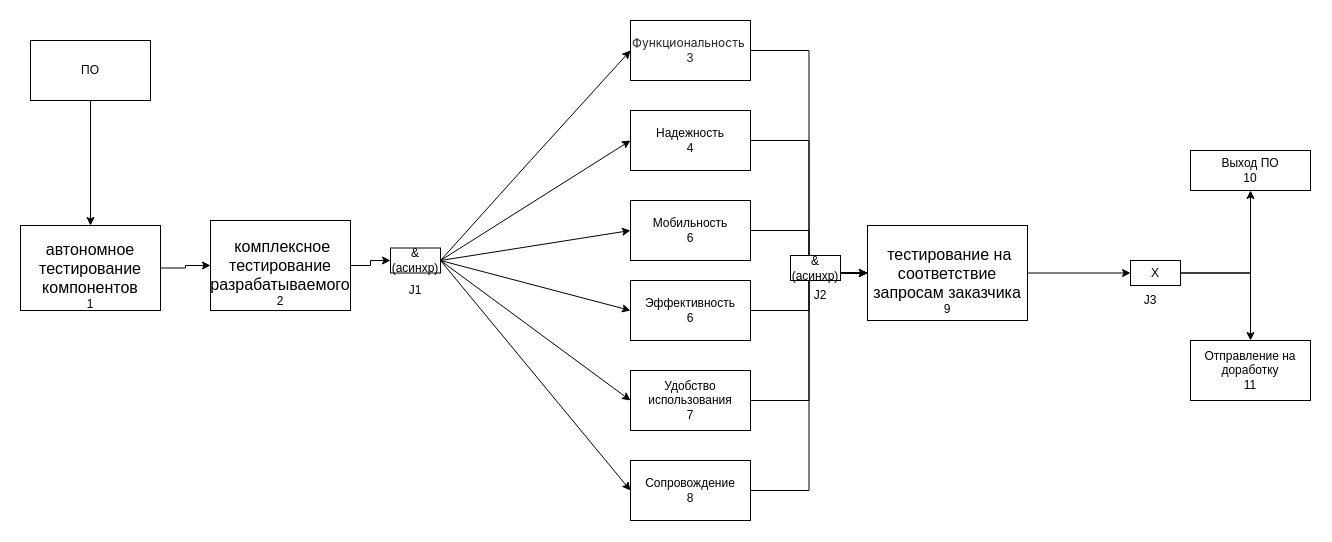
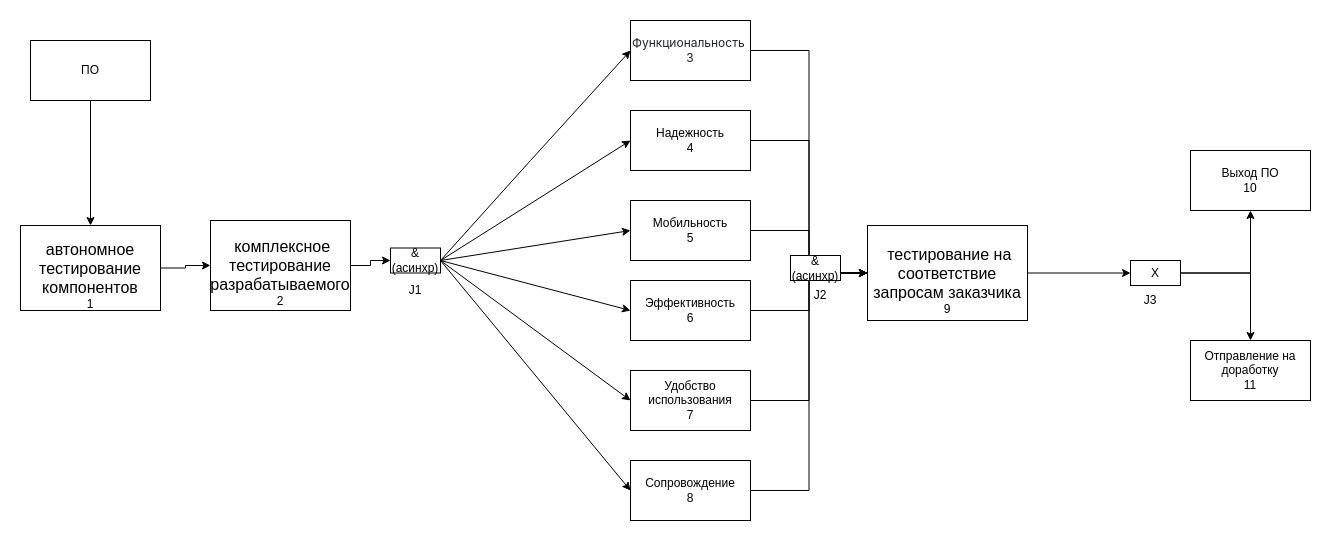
  <mxCell id="0" />
  <mxCell id="1" parent="0" />
  <mxCell id="2" style="edgeStyle=orthogonalEdgeStyle;rounded=0;orthogonalLoop=1;jettySize=auto;html=1;entryX=0.5;entryY=0;entryDx=0;entryDy=0;" parent="1" source="3" target="5" edge="1"><mxGeometry relative="1" as="geometry" /></mxCell>
  <mxCell id="3" value="ПО" style="rounded=0;whiteSpace=wrap;html=1;" parent="1" vertex="1"><mxGeometry x="30" y="40" width="120" height="60" as="geometry" /></mxCell>
  <mxCell id="4" style="edgeStyle=orthogonalEdgeStyle;rounded=0;orthogonalLoop=1;jettySize=auto;html=1;fontSize=12;" parent="1" source="5" target="7" edge="1"><mxGeometry relative="1" as="geometry" /></mxCell>
  <mxCell id="5" value="&lt;br&gt;&lt;span style=&quot;color: rgb(0, 0, 0); font-family: Arial, sans-serif; font-size: 16px; font-style: normal; font-variant-ligatures: normal; font-variant-caps: normal; font-weight: 400; letter-spacing: normal; orphans: 2; text-align: justify; text-indent: 0px; text-transform: none; widows: 2; word-spacing: 0px; -webkit-text-stroke-width: 0px; text-decoration-thickness: initial; text-decoration-style: initial; text-decoration-color: initial; float: none; display: inline !important;&quot;&gt;автономное тестирование компонентов&lt;br&gt;&lt;/span&gt;1&lt;br&gt;" style="rounded=0;whiteSpace=wrap;html=1;" parent="1" vertex="1"><mxGeometry x="20" y="225" width="140" height="85" as="geometry" /></mxCell>
  <mxCell id="6" style="edgeStyle=orthogonalEdgeStyle;rounded=0;orthogonalLoop=1;jettySize=auto;html=1;entryX=0;entryY=0.5;entryDx=0;entryDy=0;" parent="1" source="7" target="29" edge="1"><mxGeometry relative="1" as="geometry" /></mxCell>
  <mxCell id="7" value="&lt;br&gt;&lt;span style=&quot;color: rgb(0, 0, 0); font-family: Arial, sans-serif; font-size: 16px; font-style: normal; font-variant-ligatures: normal; font-variant-caps: normal; font-weight: 400; letter-spacing: normal; orphans: 2; text-align: justify; text-indent: 0px; text-transform: none; widows: 2; word-spacing: 0px; -webkit-text-stroke-width: 0px; text-decoration-thickness: initial; text-decoration-style: initial; text-decoration-color: initial; float: none; display: inline !important;&quot;&gt;&lt;span&gt;&amp;nbsp;&lt;/span&gt;комплексное тестирование разрабатываемого&lt;br&gt;&lt;/span&gt;2&lt;br&gt;" style="rounded=0;whiteSpace=wrap;html=1;" parent="1" vertex="1"><mxGeometry x="210" y="220" width="140" height="90" as="geometry" /></mxCell>
  <mxCell id="8" style="edgeStyle=orthogonalEdgeStyle;rounded=0;orthogonalLoop=1;jettySize=auto;html=1;entryX=0;entryY=0.5;entryDx=0;entryDy=0;fontSize=12;" parent="1" source="9" target="21" edge="1"><mxGeometry relative="1" as="geometry" /></mxCell>
  <mxCell id="9" value="&lt;font style=&quot;font-size: 12px;&quot;&gt;&lt;span style=&quot;box-sizing: border-box; color: rgb(33, 37, 41); font-family: -apple-system, BlinkMacSystemFont, &amp;quot;Segoe UI&amp;quot;, Roboto, &amp;quot;Helvetica Neue&amp;quot;, Arial, sans-serif, &amp;quot;Apple Color Emoji&amp;quot;, &amp;quot;Segoe UI Emoji&amp;quot;, &amp;quot;Segoe UI Symbol&amp;quot;; text-align: left; background-color: rgb(255, 255, 255);&quot;&gt;Функциональность&lt;/span&gt;&lt;span style=&quot;color: rgb(33, 37, 41); font-family: -apple-system, BlinkMacSystemFont, &amp;quot;Segoe UI&amp;quot;, Roboto, &amp;quot;Helvetica Neue&amp;quot;, Arial, sans-serif, &amp;quot;Apple Color Emoji&amp;quot;, &amp;quot;Segoe UI Emoji&amp;quot;, &amp;quot;Segoe UI Symbol&amp;quot;; text-align: left; background-color: rgb(255, 255, 255);&quot;&gt;&amp;nbsp;&lt;br&gt;3&lt;br&gt;&lt;/span&gt;&lt;/font&gt;" style="rounded=0;whiteSpace=wrap;html=1;" parent="1" vertex="1"><mxGeometry x="630" y="20" width="120" height="60" as="geometry" /></mxCell>
  <mxCell id="10" style="edgeStyle=orthogonalEdgeStyle;rounded=0;orthogonalLoop=1;jettySize=auto;html=1;fontSize=12;entryX=0;entryY=0.5;entryDx=0;entryDy=0;" parent="1" source="11" target="21" edge="1"><mxGeometry relative="1" as="geometry"><mxPoint x="780" y="140" as="targetPoint" /></mxGeometry></mxCell>
  <mxCell id="11" value="Надежность&lt;br&gt;4" style="rounded=0;whiteSpace=wrap;html=1;" parent="1" vertex="1"><mxGeometry x="630" y="110" width="120" height="60" as="geometry" /></mxCell>
  <mxCell id="12" style="edgeStyle=orthogonalEdgeStyle;rounded=0;orthogonalLoop=1;jettySize=auto;html=1;fontSize=12;entryX=0;entryY=0.5;entryDx=0;entryDy=0;" parent="1" source="13" target="21" edge="1"><mxGeometry relative="1" as="geometry"><mxPoint x="780" y="230" as="targetPoint" /></mxGeometry></mxCell>
- <mxCell id="13" value="Мобильность&lt;br&gt;6" style="rounded=0;whiteSpace=wrap;html=1;" parent="1" vertex="1"><mxGeometry x="630" y="200" width="120" height="60" as="geometry" /></mxCell>
+ <mxCell id="13" value="Мобильность&lt;br&gt;5" style="rounded=0;whiteSpace=wrap;html=1;" parent="1" vertex="1"><mxGeometry x="630" y="200" width="120" height="60" as="geometry" /></mxCell>
  <mxCell id="14" style="edgeStyle=orthogonalEdgeStyle;rounded=0;orthogonalLoop=1;jettySize=auto;html=1;entryX=0;entryY=0.5;entryDx=0;entryDy=0;fontSize=12;" parent="1" source="15" target="21" edge="1"><mxGeometry relative="1" as="geometry" /></mxCell>
  <mxCell id="15" value="Эффективность&lt;br&gt;6" style="rounded=0;whiteSpace=wrap;html=1;" parent="1" vertex="1"><mxGeometry x="630" y="280" width="120" height="60" as="geometry" /></mxCell>
  <mxCell id="16" style="edgeStyle=orthogonalEdgeStyle;rounded=0;orthogonalLoop=1;jettySize=auto;html=1;fontSize=12;entryX=0;entryY=0.5;entryDx=0;entryDy=0;endArrow=none;" parent="1" source="17" target="21" edge="1"><mxGeometry relative="1" as="geometry"><mxPoint x="780" y="400" as="targetPoint" /></mxGeometry></mxCell>
  <mxCell id="17" value="Удобство использования&lt;br&gt;7" style="rounded=0;whiteSpace=wrap;html=1;" parent="1" vertex="1"><mxGeometry x="630" y="370" width="120" height="60" as="geometry" /></mxCell>
  <mxCell id="18" style="edgeStyle=orthogonalEdgeStyle;rounded=0;orthogonalLoop=1;jettySize=auto;html=1;entryX=0;entryY=0.5;entryDx=0;entryDy=0;fontSize=12;" parent="1" source="19" target="21" edge="1"><mxGeometry relative="1" as="geometry" /></mxCell>
  <mxCell id="19" value="Сопровождение&lt;br&gt;8" style="rounded=0;whiteSpace=wrap;html=1;" parent="1" vertex="1"><mxGeometry x="630" y="460" width="120" height="60" as="geometry" /></mxCell>
  <mxCell id="20" style="edgeStyle=orthogonalEdgeStyle;rounded=0;orthogonalLoop=1;jettySize=auto;html=1;" edge="1" parent="1" source="21"><mxGeometry relative="1" as="geometry"><mxPoint x="1130" y="272.5" as="targetPoint" /></mxGeometry></mxCell>
  <mxCell id="21" value="&lt;br&gt;&lt;span style=&quot;color: rgb(0, 0, 0); font-family: Arial, sans-serif; font-size: 16px; font-style: normal; font-variant-ligatures: normal; font-variant-caps: normal; font-weight: 400; letter-spacing: normal; orphans: 2; text-align: justify; text-indent: 0px; text-transform: none; widows: 2; word-spacing: 0px; -webkit-text-stroke-width: 0px; text-decoration-thickness: initial; text-decoration-style: initial; text-decoration-color: initial; float: none; display: inline !important;&quot;&gt;&amp;nbsp;тестирование на соответствие запросам заказчика&lt;br&gt;&lt;/span&gt;9" style="rounded=0;whiteSpace=wrap;html=1;" parent="1" vertex="1"><mxGeometry x="867" y="225" width="160" height="95" as="geometry" /></mxCell>
  <mxCell id="22" value="" style="endArrow=classic;html=1;rounded=0;fontSize=12;entryX=0;entryY=0.5;entryDx=0;entryDy=0;exitX=1;exitY=0.5;exitDx=0;exitDy=0;" parent="1" source="29" target="13" edge="1"><mxGeometry relative="1" as="geometry"><mxPoint x="420" y="350" as="sourcePoint" /><mxPoint x="660" y="260" as="targetPoint" /></mxGeometry></mxCell>
  <mxCell id="23" value="" style="endArrow=classic;html=1;rounded=0;fontSize=12;entryX=0;entryY=0.5;entryDx=0;entryDy=0;exitX=1;exitY=0.5;exitDx=0;exitDy=0;" parent="1" source="29" target="15" edge="1"><mxGeometry relative="1" as="geometry"><mxPoint x="420" y="350" as="sourcePoint" /><mxPoint x="660" y="260" as="targetPoint" /></mxGeometry></mxCell>
  <mxCell id="24" value="" style="endArrow=classic;html=1;rounded=0;fontSize=12;entryX=0;entryY=0.5;entryDx=0;entryDy=0;exitX=1;exitY=0.5;exitDx=0;exitDy=0;" parent="1" source="29" target="17" edge="1"><mxGeometry relative="1" as="geometry"><mxPoint x="470" y="260" as="sourcePoint" /><mxPoint x="640" y="320" as="targetPoint" /></mxGeometry></mxCell>
  <mxCell id="25" value="" style="endArrow=classic;html=1;rounded=0;fontSize=12;entryX=0;entryY=0.5;entryDx=0;entryDy=0;exitX=1;exitY=0.5;exitDx=0;exitDy=0;" parent="1" source="29" target="9" edge="1"><mxGeometry relative="1" as="geometry"><mxPoint x="420" y="350" as="sourcePoint" /><mxPoint x="650" y="330" as="targetPoint" /><Array as="points"><mxPoint x="530" y="160" /></Array></mxGeometry></mxCell>
  <mxCell id="26" value="" style="endArrow=classic;html=1;rounded=0;fontSize=12;entryX=0;entryY=0.5;entryDx=0;entryDy=0;exitX=1;exitY=0.5;exitDx=0;exitDy=0;" parent="1" source="29" target="11" edge="1"><mxGeometry relative="1" as="geometry"><mxPoint x="470" y="260" as="sourcePoint" /><mxPoint x="660" y="340" as="targetPoint" /></mxGeometry></mxCell>
  <mxCell id="27" value="" style="endArrow=classic;html=1;rounded=0;fontSize=12;entryX=0;entryY=0.5;entryDx=0;entryDy=0;exitX=1;exitY=0.5;exitDx=0;exitDy=0;" parent="1" source="29" target="19" edge="1"><mxGeometry relative="1" as="geometry"><mxPoint x="420" y="350" as="sourcePoint" /><mxPoint x="670" y="350" as="targetPoint" /></mxGeometry></mxCell>
  <mxCell id="28" value="&amp;amp; (асинхр)" style="rounded=0;whiteSpace=wrap;html=1;" parent="1" vertex="1"><mxGeometry x="790" y="255" width="50" height="25" as="geometry" /></mxCell>
  <mxCell id="29" value="&amp;amp; (асинхр)" style="rounded=0;whiteSpace=wrap;html=1;" parent="1" vertex="1"><mxGeometry x="390" y="247.5" width="50" height="25" as="geometry" /></mxCell>
  <mxCell id="30" value="J1" style="text;html=1;strokeColor=none;fillColor=none;align=center;verticalAlign=middle;whiteSpace=wrap;rounded=0;" vertex="1" parent="1"><mxGeometry x="385" y="275" width="60" height="30" as="geometry" /></mxCell>
  <mxCell id="31" value="J2" style="text;html=1;strokeColor=none;fillColor=none;align=center;verticalAlign=middle;whiteSpace=wrap;rounded=0;" vertex="1" parent="1"><mxGeometry x="790" y="280" width="60" height="30" as="geometry" /></mxCell>
  <mxCell id="32" style="edgeStyle=orthogonalEdgeStyle;rounded=0;orthogonalLoop=1;jettySize=auto;html=1;entryX=0.5;entryY=1;entryDx=0;entryDy=0;" edge="1" parent="1" source="34" target="35"><mxGeometry relative="1" as="geometry" /></mxCell>
  <mxCell id="33" style="edgeStyle=orthogonalEdgeStyle;rounded=0;orthogonalLoop=1;jettySize=auto;html=1;entryX=0.5;entryY=0;entryDx=0;entryDy=0;" edge="1" parent="1" source="34" target="36"><mxGeometry relative="1" as="geometry" /></mxCell>
  <mxCell id="34" value="Х" style="rounded=0;whiteSpace=wrap;html=1;" vertex="1" parent="1"><mxGeometry x="1130" y="260" width="50" height="25" as="geometry" /></mxCell>
- <mxCell id="35" value="Выход ПО&lt;br&gt;10" style="rounded=0;whiteSpace=wrap;html=1;" vertex="1" parent="1"><mxGeometry x="1190" y="150" width="120" height="40" as="geometry" /></mxCell>
+ <mxCell id="35" value="Выход ПО&lt;br&gt;10" style="rounded=0;whiteSpace=wrap;html=1;" vertex="1" parent="1"><mxGeometry x="1190" y="150" width="120" height="60" as="geometry" /></mxCell>
  <mxCell id="36" value="Отправление на доработку&lt;br&gt;11" style="rounded=0;whiteSpace=wrap;html=1;" vertex="1" parent="1"><mxGeometry x="1190" y="340" width="120" height="60" as="geometry" /></mxCell>
  <mxCell id="37" value="J3" style="text;html=1;strokeColor=none;fillColor=none;align=center;verticalAlign=middle;whiteSpace=wrap;rounded=0;" vertex="1" parent="1"><mxGeometry x="1120" y="285" width="60" height="30" as="geometry" /></mxCell>
